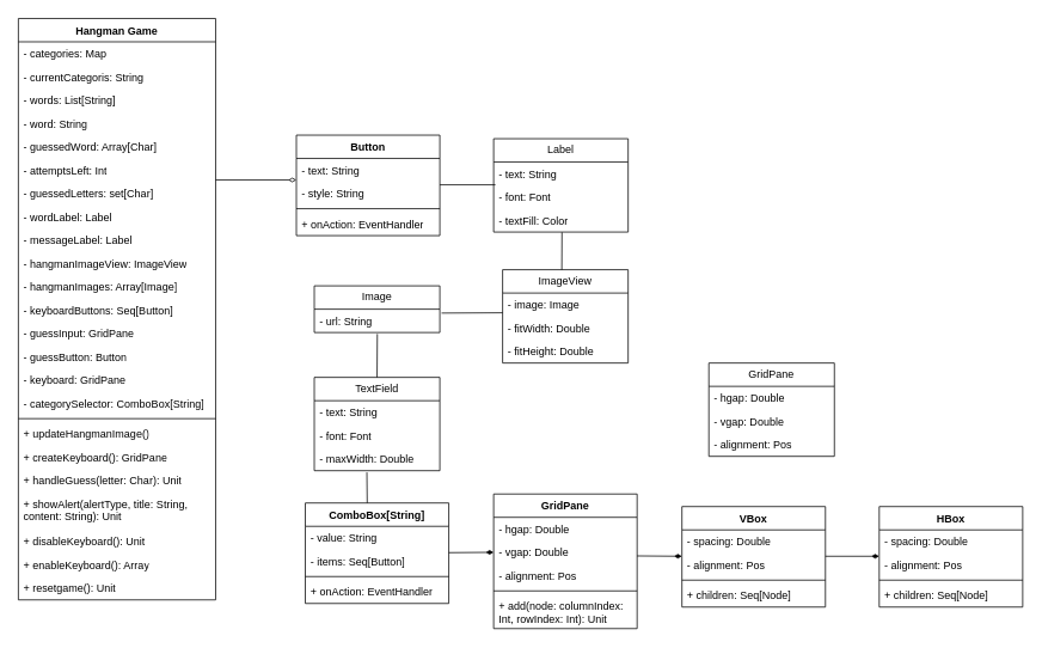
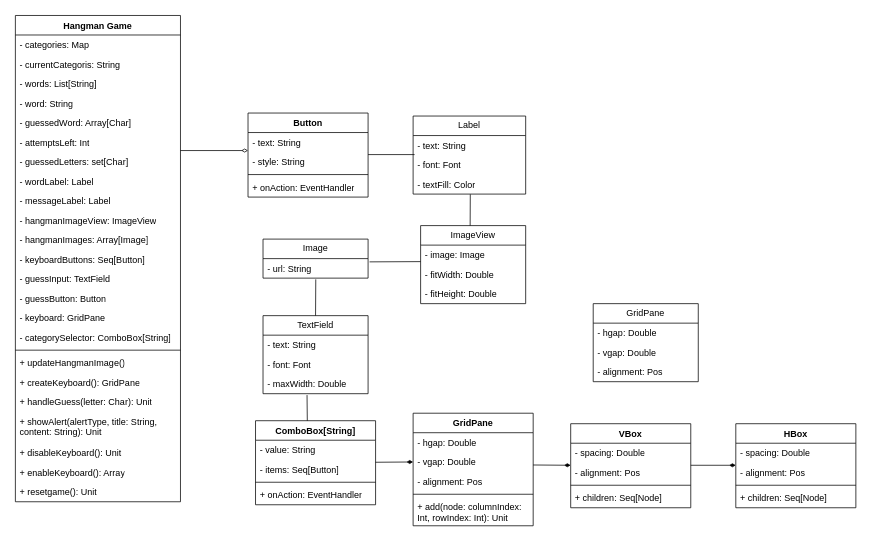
  <mxCell id="0" />
  <mxCell id="1" parent="0" />
  <mxCell id="2" value="Hangman Game" style="swimlane;fontStyle=1;align=center;verticalAlign=top;childLayout=stackLayout;horizontal=1;startSize=26;horizontalStack=0;resizeParent=1;resizeParentMax=0;resizeLast=0;collapsible=1;marginBottom=0;whiteSpace=wrap;html=1;" vertex="1" parent="1"><mxGeometry x="20" y="20" width="220" height="648" as="geometry" /></mxCell>
  <mxCell id="3" value="- categories: Map" style="text;strokeColor=none;fillColor=none;align=left;verticalAlign=top;spacingLeft=4;spacingRight=4;overflow=hidden;rotatable=0;points=[[0,0.5],[1,0.5]];portConstraint=eastwest;whiteSpace=wrap;html=1;" vertex="1" parent="2"><mxGeometry y="26" width="220" height="26" as="geometry" /></mxCell>
  <mxCell id="4" value="- currentCategoris: String" style="text;strokeColor=none;fillColor=none;align=left;verticalAlign=top;spacingLeft=4;spacingRight=4;overflow=hidden;rotatable=0;points=[[0,0.5],[1,0.5]];portConstraint=eastwest;whiteSpace=wrap;html=1;" vertex="1" parent="2"><mxGeometry y="52" width="220" height="26" as="geometry" /></mxCell>
  <mxCell id="5" value="- words: List[String]" style="text;strokeColor=none;fillColor=none;align=left;verticalAlign=top;spacingLeft=4;spacingRight=4;overflow=hidden;rotatable=0;points=[[0,0.5],[1,0.5]];portConstraint=eastwest;whiteSpace=wrap;html=1;" vertex="1" parent="2"><mxGeometry y="78" width="220" height="26" as="geometry" /></mxCell>
  <mxCell id="6" value="- word: String" style="text;strokeColor=none;fillColor=none;align=left;verticalAlign=top;spacingLeft=4;spacingRight=4;overflow=hidden;rotatable=0;points=[[0,0.5],[1,0.5]];portConstraint=eastwest;whiteSpace=wrap;html=1;" vertex="1" parent="2"><mxGeometry y="104" width="220" height="26" as="geometry" /></mxCell>
  <mxCell id="7" value="- guessedWord: Array[Char]" style="text;strokeColor=none;fillColor=none;align=left;verticalAlign=top;spacingLeft=4;spacingRight=4;overflow=hidden;rotatable=0;points=[[0,0.5],[1,0.5]];portConstraint=eastwest;whiteSpace=wrap;html=1;" vertex="1" parent="2"><mxGeometry y="130" width="220" height="26" as="geometry" /></mxCell>
  <mxCell id="8" value="- attemptsLeft: Int" style="text;strokeColor=none;fillColor=none;align=left;verticalAlign=top;spacingLeft=4;spacingRight=4;overflow=hidden;rotatable=0;points=[[0,0.5],[1,0.5]];portConstraint=eastwest;whiteSpace=wrap;html=1;" vertex="1" parent="2"><mxGeometry y="156" width="220" height="26" as="geometry" /></mxCell>
  <mxCell id="9" value="- guessedLetters: set[Char]" style="text;strokeColor=none;fillColor=none;align=left;verticalAlign=top;spacingLeft=4;spacingRight=4;overflow=hidden;rotatable=0;points=[[0,0.5],[1,0.5]];portConstraint=eastwest;whiteSpace=wrap;html=1;" vertex="1" parent="2"><mxGeometry y="182" width="220" height="26" as="geometry" /></mxCell>
  <mxCell id="10" value="- wordLabel: Label" style="text;strokeColor=none;fillColor=none;align=left;verticalAlign=top;spacingLeft=4;spacingRight=4;overflow=hidden;rotatable=0;points=[[0,0.5],[1,0.5]];portConstraint=eastwest;whiteSpace=wrap;html=1;" vertex="1" parent="2"><mxGeometry y="208" width="220" height="26" as="geometry" /></mxCell>
  <mxCell id="11" value="- messageLabel: Label" style="text;strokeColor=none;fillColor=none;align=left;verticalAlign=top;spacingLeft=4;spacingRight=4;overflow=hidden;rotatable=0;points=[[0,0.5],[1,0.5]];portConstraint=eastwest;whiteSpace=wrap;html=1;" vertex="1" parent="2"><mxGeometry y="234" width="220" height="26" as="geometry" /></mxCell>
  <mxCell id="12" value="- hangmanImageView: ImageView" style="text;strokeColor=none;fillColor=none;align=left;verticalAlign=top;spacingLeft=4;spacingRight=4;overflow=hidden;rotatable=0;points=[[0,0.5],[1,0.5]];portConstraint=eastwest;whiteSpace=wrap;html=1;" vertex="1" parent="2"><mxGeometry y="260" width="220" height="26" as="geometry" /></mxCell>
  <mxCell id="13" value="- hangmanImages: Array[Image]" style="text;strokeColor=none;fillColor=none;align=left;verticalAlign=top;spacingLeft=4;spacingRight=4;overflow=hidden;rotatable=0;points=[[0,0.5],[1,0.5]];portConstraint=eastwest;whiteSpace=wrap;html=1;" vertex="1" parent="2"><mxGeometry y="286" width="220" height="26" as="geometry" /></mxCell>
  <mxCell id="14" value="- keyboardButtons: Seq[Button]" style="text;strokeColor=none;fillColor=none;align=left;verticalAlign=top;spacingLeft=4;spacingRight=4;overflow=hidden;rotatable=0;points=[[0,0.5],[1,0.5]];portConstraint=eastwest;whiteSpace=wrap;html=1;" vertex="1" parent="2"><mxGeometry y="312" width="220" height="26" as="geometry" /></mxCell>
- <mxCell id="15" value="- guessInput: GridPane" style="text;strokeColor=none;fillColor=none;align=left;verticalAlign=top;spacingLeft=4;spacingRight=4;overflow=hidden;rotatable=0;points=[[0,0.5],[1,0.5]];portConstraint=eastwest;whiteSpace=wrap;html=1;" vertex="1" parent="2"><mxGeometry y="338" width="220" height="26" as="geometry" /></mxCell>
+ <mxCell id="15" value="- guessInput: TextField" style="text;strokeColor=none;fillColor=none;align=left;verticalAlign=top;spacingLeft=4;spacingRight=4;overflow=hidden;rotatable=0;points=[[0,0.5],[1,0.5]];portConstraint=eastwest;whiteSpace=wrap;html=1;" vertex="1" parent="2"><mxGeometry y="338" width="220" height="26" as="geometry" /></mxCell>
  <mxCell id="16" value="- guessButton: Button" style="text;strokeColor=none;fillColor=none;align=left;verticalAlign=top;spacingLeft=4;spacingRight=4;overflow=hidden;rotatable=0;points=[[0,0.5],[1,0.5]];portConstraint=eastwest;whiteSpace=wrap;html=1;" vertex="1" parent="2"><mxGeometry y="364" width="220" height="26" as="geometry" /></mxCell>
  <mxCell id="17" value="- keyboard: GridPane" style="text;strokeColor=none;fillColor=none;align=left;verticalAlign=top;spacingLeft=4;spacingRight=4;overflow=hidden;rotatable=0;points=[[0,0.5],[1,0.5]];portConstraint=eastwest;whiteSpace=wrap;html=1;" vertex="1" parent="2"><mxGeometry y="390" width="220" height="26" as="geometry" /></mxCell>
  <mxCell id="18" value="- categorySelector: ComboBox[String]" style="text;strokeColor=none;fillColor=none;align=left;verticalAlign=top;spacingLeft=4;spacingRight=4;overflow=hidden;rotatable=0;points=[[0,0.5],[1,0.5]];portConstraint=eastwest;whiteSpace=wrap;html=1;" vertex="1" parent="2"><mxGeometry y="416" width="220" height="26" as="geometry" /></mxCell>
  <mxCell id="19" value="" style="line;strokeWidth=1;fillColor=none;align=left;verticalAlign=middle;spacingTop=-1;spacingLeft=3;spacingRight=3;rotatable=0;labelPosition=right;points=[];portConstraint=eastwest;strokeColor=inherit;" vertex="1" parent="2"><mxGeometry y="442" width="220" height="8" as="geometry" /></mxCell>
  <mxCell id="20" value="+ updateHangmanImage()" style="text;strokeColor=none;fillColor=none;align=left;verticalAlign=top;spacingLeft=4;spacingRight=4;overflow=hidden;rotatable=0;points=[[0,0.5],[1,0.5]];portConstraint=eastwest;whiteSpace=wrap;html=1;" vertex="1" parent="2"><mxGeometry y="450" width="220" height="26" as="geometry" /></mxCell>
  <mxCell id="21" value="+ createKeyboard(): GridPane" style="text;strokeColor=none;fillColor=none;align=left;verticalAlign=top;spacingLeft=4;spacingRight=4;overflow=hidden;rotatable=0;points=[[0,0.5],[1,0.5]];portConstraint=eastwest;whiteSpace=wrap;html=1;" vertex="1" parent="2"><mxGeometry y="476" width="220" height="26" as="geometry" /></mxCell>
  <mxCell id="22" value="+ handleGuess(letter: Char): Unit" style="text;strokeColor=none;fillColor=none;align=left;verticalAlign=top;spacingLeft=4;spacingRight=4;overflow=hidden;rotatable=0;points=[[0,0.5],[1,0.5]];portConstraint=eastwest;whiteSpace=wrap;html=1;" vertex="1" parent="2"><mxGeometry y="502" width="220" height="26" as="geometry" /></mxCell>
  <mxCell id="23" value="+ showAlert(alertType, title: String, content: String): Unit&lt;div&gt;&lt;br&gt;&lt;/div&gt;" style="text;strokeColor=none;fillColor=none;align=left;verticalAlign=top;spacingLeft=4;spacingRight=4;overflow=hidden;rotatable=0;points=[[0,0.5],[1,0.5]];portConstraint=eastwest;whiteSpace=wrap;html=1;" vertex="1" parent="2"><mxGeometry y="528" width="220" height="42" as="geometry" /></mxCell>
  <mxCell id="24" value="+ disableKeyboard(): Unit" style="text;strokeColor=none;fillColor=none;align=left;verticalAlign=top;spacingLeft=4;spacingRight=4;overflow=hidden;rotatable=0;points=[[0,0.5],[1,0.5]];portConstraint=eastwest;whiteSpace=wrap;html=1;" vertex="1" parent="2"><mxGeometry y="570" width="220" height="26" as="geometry" /></mxCell>
  <mxCell id="25" value="+ enableKeyboard(): Array" style="text;strokeColor=none;fillColor=none;align=left;verticalAlign=top;spacingLeft=4;spacingRight=4;overflow=hidden;rotatable=0;points=[[0,0.5],[1,0.5]];portConstraint=eastwest;whiteSpace=wrap;html=1;" vertex="1" parent="2"><mxGeometry y="596" width="220" height="26" as="geometry" /></mxCell>
  <mxCell id="26" value="+ resetgame(): Unit" style="text;strokeColor=none;fillColor=none;align=left;verticalAlign=top;spacingLeft=4;spacingRight=4;overflow=hidden;rotatable=0;points=[[0,0.5],[1,0.5]];portConstraint=eastwest;whiteSpace=wrap;html=1;" vertex="1" parent="2"><mxGeometry y="622" width="220" height="26" as="geometry" /></mxCell>
  <mxCell id="27" value="Label" style="swimlane;fontStyle=0;childLayout=stackLayout;horizontal=1;startSize=26;fillColor=none;horizontalStack=0;resizeParent=1;resizeParentMax=0;resizeLast=0;collapsible=1;marginBottom=0;whiteSpace=wrap;html=1;" vertex="1" parent="1"><mxGeometry x="550" y="154" width="150" height="104" as="geometry" /></mxCell>
  <mxCell id="28" value="- text: String" style="text;strokeColor=none;fillColor=none;align=left;verticalAlign=top;spacingLeft=4;spacingRight=4;overflow=hidden;rotatable=0;points=[[0,0.5],[1,0.5]];portConstraint=eastwest;whiteSpace=wrap;html=1;" vertex="1" parent="27"><mxGeometry y="26" width="150" height="26" as="geometry" /></mxCell>
  <mxCell id="29" value="- font: Font" style="text;strokeColor=none;fillColor=none;align=left;verticalAlign=top;spacingLeft=4;spacingRight=4;overflow=hidden;rotatable=0;points=[[0,0.5],[1,0.5]];portConstraint=eastwest;whiteSpace=wrap;html=1;" vertex="1" parent="27"><mxGeometry y="52" width="150" height="26" as="geometry" /></mxCell>
  <mxCell id="30" value="- textFill: Color" style="text;strokeColor=none;fillColor=none;align=left;verticalAlign=top;spacingLeft=4;spacingRight=4;overflow=hidden;rotatable=0;points=[[0,0.5],[1,0.5]];portConstraint=eastwest;whiteSpace=wrap;html=1;" vertex="1" parent="27"><mxGeometry y="78" width="150" height="26" as="geometry" /></mxCell>
  <mxCell id="31" value="ImageView" style="swimlane;fontStyle=0;childLayout=stackLayout;horizontal=1;startSize=26;fillColor=none;horizontalStack=0;resizeParent=1;resizeParentMax=0;resizeLast=0;collapsible=1;marginBottom=0;whiteSpace=wrap;html=1;" vertex="1" parent="1"><mxGeometry x="560" y="300" width="140" height="104" as="geometry" /></mxCell>
  <mxCell id="32" value="- image: Image" style="text;strokeColor=none;fillColor=none;align=left;verticalAlign=top;spacingLeft=4;spacingRight=4;overflow=hidden;rotatable=0;points=[[0,0.5],[1,0.5]];portConstraint=eastwest;whiteSpace=wrap;html=1;" vertex="1" parent="31"><mxGeometry y="26" width="140" height="26" as="geometry" /></mxCell>
  <mxCell id="33" value="- fitWidth: Double" style="text;strokeColor=none;fillColor=none;align=left;verticalAlign=top;spacingLeft=4;spacingRight=4;overflow=hidden;rotatable=0;points=[[0,0.5],[1,0.5]];portConstraint=eastwest;whiteSpace=wrap;html=1;" vertex="1" parent="31"><mxGeometry y="52" width="140" height="26" as="geometry" /></mxCell>
  <mxCell id="34" value="- fitHeight: Double" style="text;strokeColor=none;fillColor=none;align=left;verticalAlign=top;spacingLeft=4;spacingRight=4;overflow=hidden;rotatable=0;points=[[0,0.5],[1,0.5]];portConstraint=eastwest;whiteSpace=wrap;html=1;" vertex="1" parent="31"><mxGeometry y="78" width="140" height="26" as="geometry" /></mxCell>
  <mxCell id="35" value="Image" style="swimlane;fontStyle=0;childLayout=stackLayout;horizontal=1;startSize=26;fillColor=none;horizontalStack=0;resizeParent=1;resizeParentMax=0;resizeLast=0;collapsible=1;marginBottom=0;whiteSpace=wrap;html=1;" vertex="1" parent="1"><mxGeometry x="350" y="318" width="140" height="52" as="geometry" /></mxCell>
  <mxCell id="36" value="- url: String" style="text;strokeColor=none;fillColor=none;align=left;verticalAlign=top;spacingLeft=4;spacingRight=4;overflow=hidden;rotatable=0;points=[[0,0.5],[1,0.5]];portConstraint=eastwest;whiteSpace=wrap;html=1;" vertex="1" parent="35"><mxGeometry y="26" width="140" height="26" as="geometry" /></mxCell>
  <mxCell id="37" value="Button" style="swimlane;fontStyle=1;align=center;verticalAlign=top;childLayout=stackLayout;horizontal=1;startSize=26;horizontalStack=0;resizeParent=1;resizeParentMax=0;resizeLast=0;collapsible=1;marginBottom=0;whiteSpace=wrap;html=1;" vertex="1" parent="1"><mxGeometry x="330" y="150" width="160" height="112" as="geometry" /></mxCell>
  <mxCell id="38" value="- text: String" style="text;strokeColor=none;fillColor=none;align=left;verticalAlign=top;spacingLeft=4;spacingRight=4;overflow=hidden;rotatable=0;points=[[0,0.5],[1,0.5]];portConstraint=eastwest;whiteSpace=wrap;html=1;" vertex="1" parent="37"><mxGeometry y="26" width="160" height="26" as="geometry" /></mxCell>
  <mxCell id="39" value="- style: String" style="text;strokeColor=none;fillColor=none;align=left;verticalAlign=top;spacingLeft=4;spacingRight=4;overflow=hidden;rotatable=0;points=[[0,0.5],[1,0.5]];portConstraint=eastwest;whiteSpace=wrap;html=1;" vertex="1" parent="37"><mxGeometry y="52" width="160" height="26" as="geometry" /></mxCell>
  <mxCell id="40" value="" style="line;strokeWidth=1;fillColor=none;align=left;verticalAlign=middle;spacingTop=-1;spacingLeft=3;spacingRight=3;rotatable=0;labelPosition=right;points=[];portConstraint=eastwest;strokeColor=inherit;" vertex="1" parent="37"><mxGeometry y="78" width="160" height="8" as="geometry" /></mxCell>
  <mxCell id="41" value="+ onAction: EventHandler" style="text;strokeColor=none;fillColor=none;align=left;verticalAlign=top;spacingLeft=4;spacingRight=4;overflow=hidden;rotatable=0;points=[[0,0.5],[1,0.5]];portConstraint=eastwest;whiteSpace=wrap;html=1;" vertex="1" parent="37"><mxGeometry y="86" width="160" height="26" as="geometry" /></mxCell>
  <mxCell id="42" value="TextField" style="swimlane;fontStyle=0;childLayout=stackLayout;horizontal=1;startSize=26;fillColor=none;horizontalStack=0;resizeParent=1;resizeParentMax=0;resizeLast=0;collapsible=1;marginBottom=0;whiteSpace=wrap;html=1;" vertex="1" parent="1"><mxGeometry x="350" y="420" width="140" height="104" as="geometry" /></mxCell>
  <mxCell id="43" value="- text: String" style="text;strokeColor=none;fillColor=none;align=left;verticalAlign=top;spacingLeft=4;spacingRight=4;overflow=hidden;rotatable=0;points=[[0,0.5],[1,0.5]];portConstraint=eastwest;whiteSpace=wrap;html=1;" vertex="1" parent="42"><mxGeometry y="26" width="140" height="26" as="geometry" /></mxCell>
  <mxCell id="44" value="- font: Font" style="text;strokeColor=none;fillColor=none;align=left;verticalAlign=top;spacingLeft=4;spacingRight=4;overflow=hidden;rotatable=0;points=[[0,0.5],[1,0.5]];portConstraint=eastwest;whiteSpace=wrap;html=1;" vertex="1" parent="42"><mxGeometry y="52" width="140" height="26" as="geometry" /></mxCell>
  <mxCell id="45" value="- maxWidth: Double" style="text;strokeColor=none;fillColor=none;align=left;verticalAlign=top;spacingLeft=4;spacingRight=4;overflow=hidden;rotatable=0;points=[[0,0.5],[1,0.5]];portConstraint=eastwest;whiteSpace=wrap;html=1;" vertex="1" parent="42"><mxGeometry y="78" width="140" height="26" as="geometry" /></mxCell>
  <mxCell id="46" value="ComboBox[String]" style="swimlane;fontStyle=1;align=center;verticalAlign=top;childLayout=stackLayout;horizontal=1;startSize=26;horizontalStack=0;resizeParent=1;resizeParentMax=0;resizeLast=0;collapsible=1;marginBottom=0;whiteSpace=wrap;html=1;" vertex="1" parent="1"><mxGeometry x="340" y="560" width="160" height="112" as="geometry" /></mxCell>
  <mxCell id="47" value="- value: String" style="text;strokeColor=none;fillColor=none;align=left;verticalAlign=top;spacingLeft=4;spacingRight=4;overflow=hidden;rotatable=0;points=[[0,0.5],[1,0.5]];portConstraint=eastwest;whiteSpace=wrap;html=1;" vertex="1" parent="46"><mxGeometry y="26" width="160" height="26" as="geometry" /></mxCell>
  <mxCell id="48" value="- items: Seq[Button]" style="text;strokeColor=none;fillColor=none;align=left;verticalAlign=top;spacingLeft=4;spacingRight=4;overflow=hidden;rotatable=0;points=[[0,0.5],[1,0.5]];portConstraint=eastwest;whiteSpace=wrap;html=1;" vertex="1" parent="46"><mxGeometry y="52" width="160" height="26" as="geometry" /></mxCell>
  <mxCell id="49" value="" style="line;strokeWidth=1;fillColor=none;align=left;verticalAlign=middle;spacingTop=-1;spacingLeft=3;spacingRight=3;rotatable=0;labelPosition=right;points=[];portConstraint=eastwest;strokeColor=inherit;" vertex="1" parent="46"><mxGeometry y="78" width="160" height="8" as="geometry" /></mxCell>
  <mxCell id="50" value="+ onAction: EventHandler" style="text;strokeColor=none;fillColor=none;align=left;verticalAlign=top;spacingLeft=4;spacingRight=4;overflow=hidden;rotatable=0;points=[[0,0.5],[1,0.5]];portConstraint=eastwest;whiteSpace=wrap;html=1;" vertex="1" parent="46"><mxGeometry y="86" width="160" height="26" as="geometry" /></mxCell>
  <mxCell id="51" value="GridPane" style="swimlane;fontStyle=0;childLayout=stackLayout;horizontal=1;startSize=26;fillColor=none;horizontalStack=0;resizeParent=1;resizeParentMax=0;resizeLast=0;collapsible=1;marginBottom=0;whiteSpace=wrap;html=1;" vertex="1" parent="1"><mxGeometry x="790" y="404" width="140" height="104" as="geometry" /></mxCell>
  <mxCell id="52" value="- hgap: Double" style="text;strokeColor=none;fillColor=none;align=left;verticalAlign=top;spacingLeft=4;spacingRight=4;overflow=hidden;rotatable=0;points=[[0,0.5],[1,0.5]];portConstraint=eastwest;whiteSpace=wrap;html=1;" vertex="1" parent="51"><mxGeometry y="26" width="140" height="26" as="geometry" /></mxCell>
  <mxCell id="53" value="- vgap: Double" style="text;strokeColor=none;fillColor=none;align=left;verticalAlign=top;spacingLeft=4;spacingRight=4;overflow=hidden;rotatable=0;points=[[0,0.5],[1,0.5]];portConstraint=eastwest;whiteSpace=wrap;html=1;" vertex="1" parent="51"><mxGeometry y="52" width="140" height="26" as="geometry" /></mxCell>
  <mxCell id="54" value="- alignment: Pos" style="text;strokeColor=none;fillColor=none;align=left;verticalAlign=top;spacingLeft=4;spacingRight=4;overflow=hidden;rotatable=0;points=[[0,0.5],[1,0.5]];portConstraint=eastwest;whiteSpace=wrap;html=1;" vertex="1" parent="51"><mxGeometry y="78" width="140" height="26" as="geometry" /></mxCell>
  <mxCell id="55" value="VBox" style="swimlane;fontStyle=1;align=center;verticalAlign=top;childLayout=stackLayout;horizontal=1;startSize=26;horizontalStack=0;resizeParent=1;resizeParentMax=0;resizeLast=0;collapsible=1;marginBottom=0;whiteSpace=wrap;html=1;" vertex="1" parent="1"><mxGeometry x="760" y="564" width="160" height="112" as="geometry"><mxRectangle x="1020" y="574" width="70" height="30" as="alternateBounds" /></mxGeometry></mxCell>
  <mxCell id="56" value="- spacing: Double" style="text;strokeColor=none;fillColor=none;align=left;verticalAlign=top;spacingLeft=4;spacingRight=4;overflow=hidden;rotatable=0;points=[[0,0.5],[1,0.5]];portConstraint=eastwest;whiteSpace=wrap;html=1;" vertex="1" parent="55"><mxGeometry y="26" width="160" height="26" as="geometry" /></mxCell>
  <mxCell id="57" value="- alignment: Pos" style="text;strokeColor=none;fillColor=none;align=left;verticalAlign=top;spacingLeft=4;spacingRight=4;overflow=hidden;rotatable=0;points=[[0,0.5],[1,0.5]];portConstraint=eastwest;whiteSpace=wrap;html=1;" vertex="1" parent="55"><mxGeometry y="52" width="160" height="26" as="geometry" /></mxCell>
  <mxCell id="58" value="" style="line;strokeWidth=1;fillColor=none;align=left;verticalAlign=middle;spacingTop=-1;spacingLeft=3;spacingRight=3;rotatable=0;labelPosition=right;points=[];portConstraint=eastwest;strokeColor=inherit;" vertex="1" parent="55"><mxGeometry y="78" width="160" height="8" as="geometry" /></mxCell>
  <mxCell id="59" value="+ children: Seq[Node]" style="text;strokeColor=none;fillColor=none;align=left;verticalAlign=top;spacingLeft=4;spacingRight=4;overflow=hidden;rotatable=0;points=[[0,0.5],[1,0.5]];portConstraint=eastwest;whiteSpace=wrap;html=1;" vertex="1" parent="55"><mxGeometry y="86" width="160" height="26" as="geometry" /></mxCell>
  <mxCell id="60" value="HBox" style="swimlane;fontStyle=1;align=center;verticalAlign=top;childLayout=stackLayout;horizontal=1;startSize=26;horizontalStack=0;resizeParent=1;resizeParentMax=0;resizeLast=0;collapsible=1;marginBottom=0;whiteSpace=wrap;html=1;" vertex="1" parent="1"><mxGeometry x="980" y="564" width="160" height="112" as="geometry" /></mxCell>
  <mxCell id="61" value="- spacing: Double" style="text;strokeColor=none;fillColor=none;align=left;verticalAlign=top;spacingLeft=4;spacingRight=4;overflow=hidden;rotatable=0;points=[[0,0.5],[1,0.5]];portConstraint=eastwest;whiteSpace=wrap;html=1;" vertex="1" parent="60"><mxGeometry y="26" width="160" height="26" as="geometry" /></mxCell>
  <mxCell id="62" value="- alignment: Pos" style="text;strokeColor=none;fillColor=none;align=left;verticalAlign=top;spacingLeft=4;spacingRight=4;overflow=hidden;rotatable=0;points=[[0,0.5],[1,0.5]];portConstraint=eastwest;whiteSpace=wrap;html=1;" vertex="1" parent="60"><mxGeometry y="52" width="160" height="26" as="geometry" /></mxCell>
  <mxCell id="63" value="" style="line;strokeWidth=1;fillColor=none;align=left;verticalAlign=middle;spacingTop=-1;spacingLeft=3;spacingRight=3;rotatable=0;labelPosition=right;points=[];portConstraint=eastwest;strokeColor=inherit;" vertex="1" parent="60"><mxGeometry y="78" width="160" height="8" as="geometry" /></mxCell>
  <mxCell id="64" value="+ children: Seq[Node]" style="text;strokeColor=none;fillColor=none;align=left;verticalAlign=top;spacingLeft=4;spacingRight=4;overflow=hidden;rotatable=0;points=[[0,0.5],[1,0.5]];portConstraint=eastwest;whiteSpace=wrap;html=1;" vertex="1" parent="60"><mxGeometry y="86" width="160" height="26" as="geometry" /></mxCell>
  <mxCell id="65" value="" style="endArrow=diamondThin;html=1;rounded=0;endFill=0;strokeWidth=1;jumpSize=9;" edge="1" parent="1"><mxGeometry width="50" height="50" relative="1" as="geometry"><mxPoint x="240" y="200" as="sourcePoint" /><mxPoint x="330" y="200" as="targetPoint" /></mxGeometry></mxCell>
  <mxCell id="66" value="" style="endArrow=none;html=1;rounded=0;" edge="1" parent="1"><mxGeometry width="50" height="50" relative="1" as="geometry"><mxPoint x="552" y="205.37" as="sourcePoint" /><mxPoint x="490" y="205.37" as="targetPoint" /></mxGeometry></mxCell>
  <mxCell id="67" value="" style="endArrow=none;html=1;rounded=0;exitX=0.508;exitY=1.013;exitDx=0;exitDy=0;exitPerimeter=0;" edge="1" parent="1" source="30"><mxGeometry width="50" height="50" relative="1" as="geometry"><mxPoint x="654.47" y="284" as="sourcePoint" /><mxPoint x="626" y="300" as="targetPoint" /></mxGeometry></mxCell>
  <mxCell id="68" value="" style="endArrow=none;html=1;rounded=0;exitX=1.014;exitY=0.167;exitDx=0;exitDy=0;exitPerimeter=0;" edge="1" parent="1" source="36"><mxGeometry width="50" height="50" relative="1" as="geometry"><mxPoint x="530" y="371" as="sourcePoint" /><mxPoint x="560" y="348" as="targetPoint" /></mxGeometry></mxCell>
  <mxCell id="69" value="" style="endArrow=none;html=1;rounded=0;entryX=0.502;entryY=1.064;entryDx=0;entryDy=0;entryPerimeter=0;" edge="1" parent="1" target="36"><mxGeometry width="50" height="50" relative="1" as="geometry"><mxPoint x="420" y="420" as="sourcePoint" /><mxPoint x="410" y="360" as="targetPoint" /></mxGeometry></mxCell>
  <mxCell id="70" value="" style="endArrow=none;html=1;rounded=0;exitX=0.419;exitY=1.071;exitDx=0;exitDy=0;exitPerimeter=0;" edge="1" parent="1" source="45"><mxGeometry width="50" height="50" relative="1" as="geometry"><mxPoint x="459.47" y="554" as="sourcePoint" /><mxPoint x="409" y="560" as="targetPoint" /></mxGeometry></mxCell>
  <mxCell id="71" value="" style="endArrow=diamondThin;html=1;rounded=0;endFill=1;entryX=0;entryY=0.5;entryDx=0;entryDy=0;" edge="1" parent="1" target="76"><mxGeometry width="50" height="50" relative="1" as="geometry"><mxPoint x="500" y="615.37" as="sourcePoint" /><mxPoint x="540" y="615" as="targetPoint" /></mxGeometry></mxCell>
  <mxCell id="72" value="" style="endArrow=diamondThin;html=1;rounded=0;endFill=1;" edge="1" parent="1"><mxGeometry width="50" height="50" relative="1" as="geometry"><mxPoint x="710" y="619" as="sourcePoint" /><mxPoint x="760" y="619.38" as="targetPoint" /></mxGeometry></mxCell>
  <mxCell id="73" value="" style="endArrow=diamondThin;html=1;rounded=0;endFill=1;" edge="1" parent="1"><mxGeometry width="50" height="50" relative="1" as="geometry"><mxPoint x="920" y="619.38" as="sourcePoint" /><mxPoint x="980" y="619.38" as="targetPoint" /></mxGeometry></mxCell>
  <mxCell id="74" value="GridPane" style="swimlane;fontStyle=1;align=center;verticalAlign=top;childLayout=stackLayout;horizontal=1;startSize=26;horizontalStack=0;resizeParent=1;resizeParentMax=0;resizeLast=0;collapsible=1;marginBottom=0;whiteSpace=wrap;html=1;" vertex="1" parent="1"><mxGeometry x="550" y="550" width="160" height="150" as="geometry" /></mxCell>
  <mxCell id="75" value="- hgap: Double" style="text;strokeColor=none;fillColor=none;align=left;verticalAlign=top;spacingLeft=4;spacingRight=4;overflow=hidden;rotatable=0;points=[[0,0.5],[1,0.5]];portConstraint=eastwest;whiteSpace=wrap;html=1;" vertex="1" parent="74"><mxGeometry y="26" width="160" height="26" as="geometry" /></mxCell>
  <mxCell id="76" value="- vgap: Double" style="text;strokeColor=none;fillColor=none;align=left;verticalAlign=top;spacingLeft=4;spacingRight=4;overflow=hidden;rotatable=0;points=[[0,0.5],[1,0.5]];portConstraint=eastwest;whiteSpace=wrap;html=1;" vertex="1" parent="74"><mxGeometry y="52" width="160" height="26" as="geometry" /></mxCell>
  <mxCell id="77" value="- alignment: Pos" style="text;strokeColor=none;fillColor=none;align=left;verticalAlign=top;spacingLeft=4;spacingRight=4;overflow=hidden;rotatable=0;points=[[0,0.5],[1,0.5]];portConstraint=eastwest;whiteSpace=wrap;html=1;" vertex="1" parent="74"><mxGeometry y="78" width="160" height="26" as="geometry" /></mxCell>
  <mxCell id="78" value="" style="line;strokeWidth=1;fillColor=none;align=left;verticalAlign=middle;spacingTop=-1;spacingLeft=3;spacingRight=3;rotatable=0;labelPosition=right;points=[];portConstraint=eastwest;strokeColor=inherit;" vertex="1" parent="74"><mxGeometry y="104" width="160" height="8" as="geometry" /></mxCell>
  <mxCell id="79" value="+ add(node: columnIndex: Int, rowIndex: Int): Unit" style="text;strokeColor=none;fillColor=none;align=left;verticalAlign=top;spacingLeft=4;spacingRight=4;overflow=hidden;rotatable=0;points=[[0,0.5],[1,0.5]];portConstraint=eastwest;whiteSpace=wrap;html=1;" vertex="1" parent="74"><mxGeometry y="112" width="160" height="38" as="geometry" /></mxCell>
